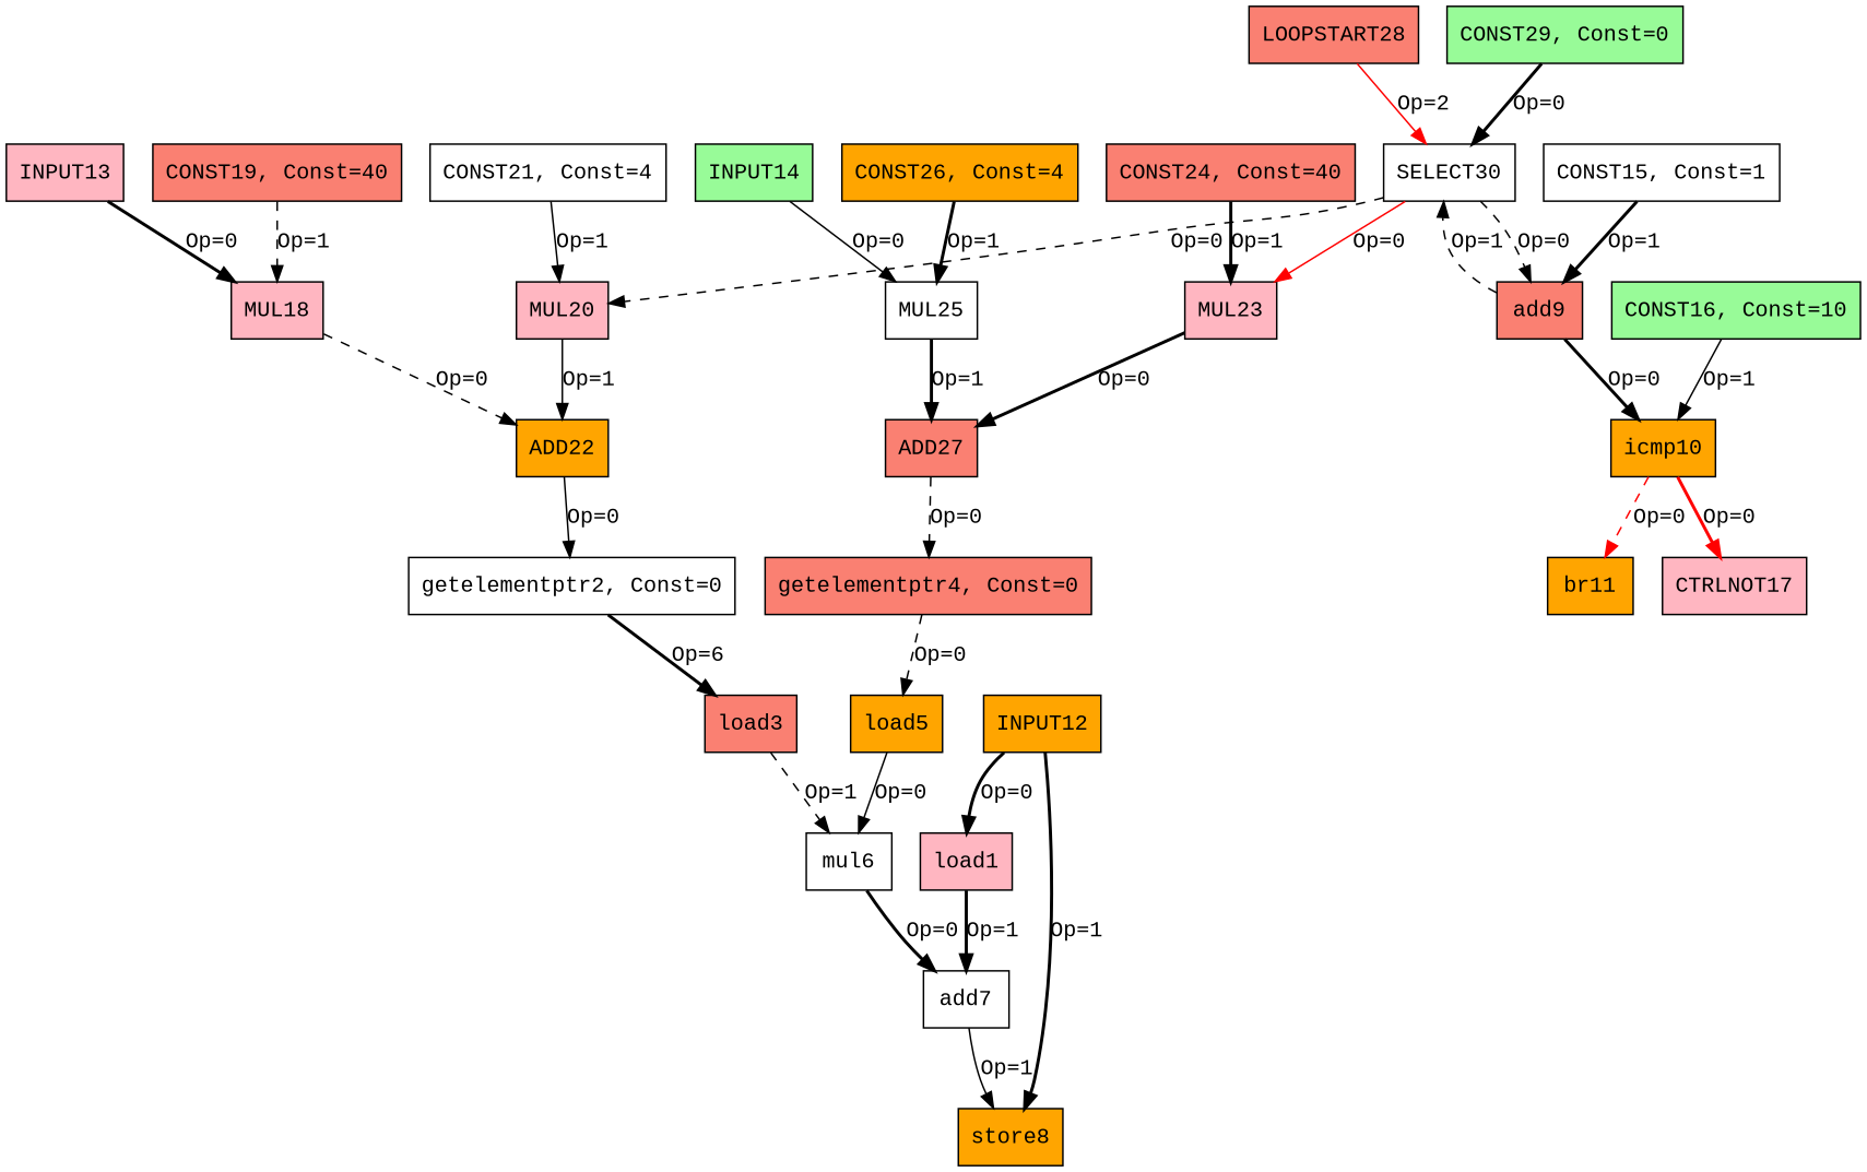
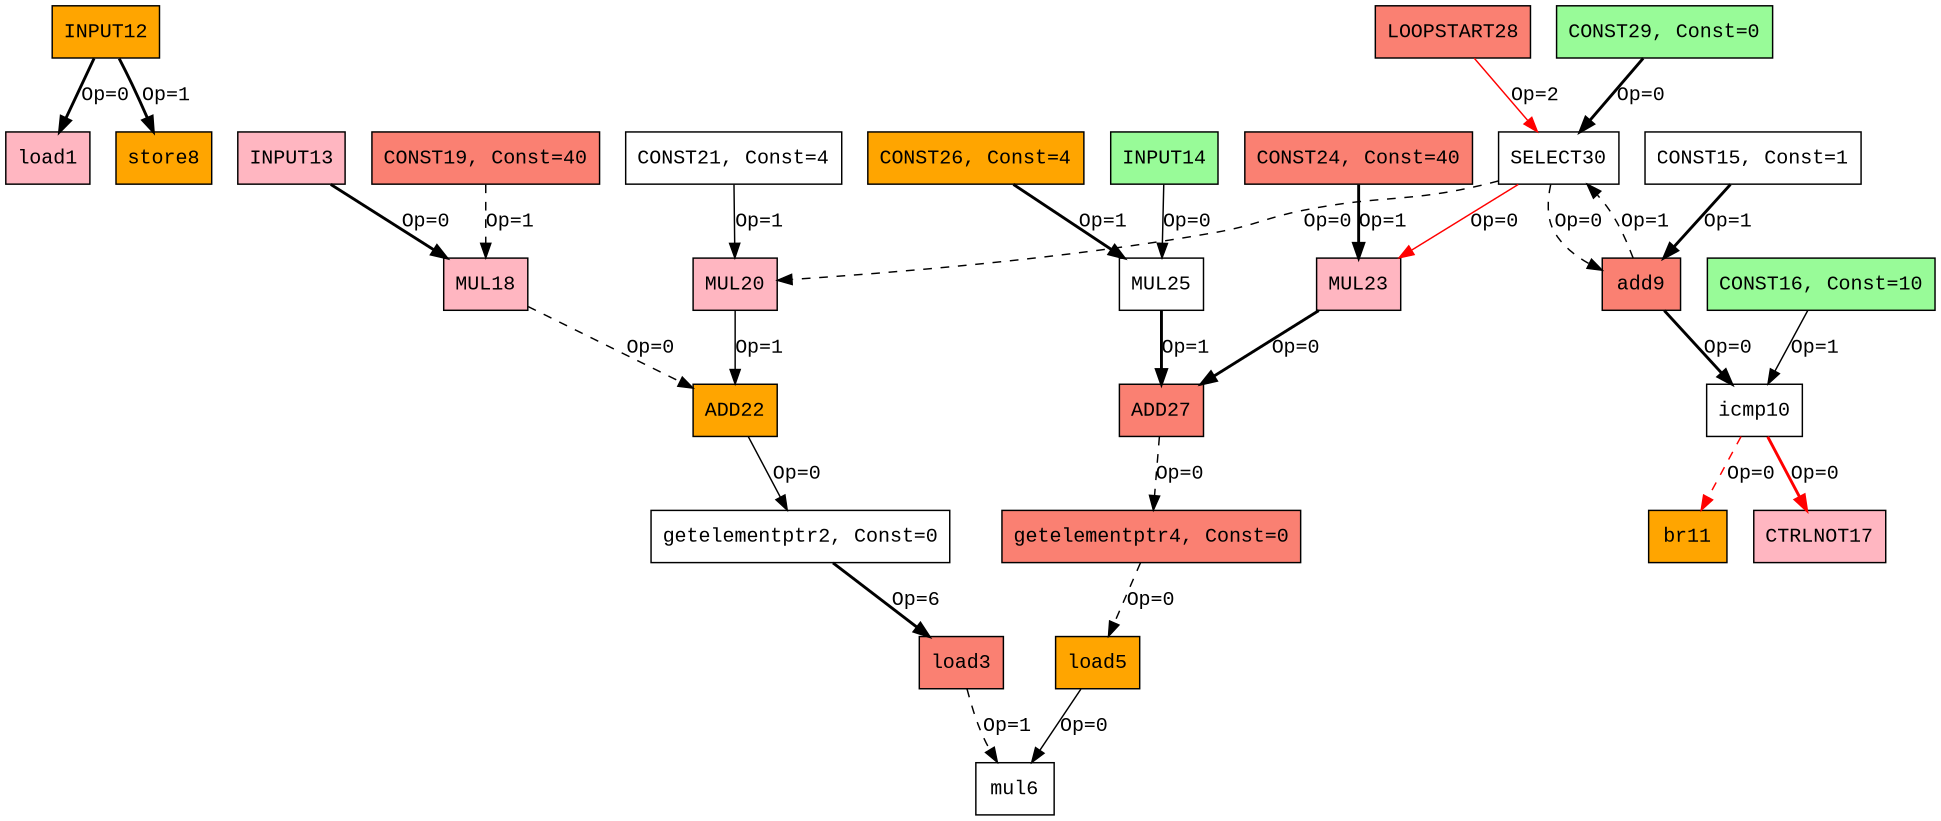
  digraph {
    fontname="Liberation Mono"
    node [color=black fillcolor=white fontname="Liberation Mono" shape=box style=filled]
    edge [color=black fontname="Liberation Mono" style=bold]
    n1 [fillcolor=lightpink label=load1]
-   n2 [label=add7]
    n3 [fillcolor=orange label=store8]
    n4 [label="getelementptr2, Const=0"]
    n5 [fillcolor=salmon label=load3]
    n6 [label=mul6]
    n7 [fillcolor=salmon label="getelementptr4, Const=0"]
    n8 [fillcolor=orange label=load5]
    n9 [fillcolor=salmon label=add9]
-   n10 [fillcolor=orange label=icmp10]
+   n10 [label=icmp10]
    n11 [label=SELECT30]
    n12 [fillcolor=orange label=br11]
    n13 [fillcolor=lightpink label=CTRLNOT17]
    n14 [fillcolor=lightpink label=MUL20]
    n15 [fillcolor=lightpink label=MUL23]
    n16 [fillcolor=orange label=INPUT12]
    n17 [fillcolor=lightpink label=INPUT13]
    n18 [fillcolor=lightpink label=MUL18]
    n19 [fillcolor=orange label=ADD22]
    n20 [fillcolor=palegreen label=INPUT14]
    n21 [label=MUL25]
    n22 [fillcolor=salmon label=ADD27]
    n23 [label="CONST15, Const=1"]
    n24 [fillcolor=palegreen label="CONST16, Const=10"]
    n25 [fillcolor=salmon label="CONST19, Const=40"]
    n26 [label="CONST21, Const=4"]
    n27 [fillcolor=salmon label="CONST24, Const=40"]
    n28 [fillcolor=orange label="CONST26, Const=4"]
    n29 [fillcolor=salmon label=LOOPSTART28]
    n30 [fillcolor=palegreen label="CONST29, Const=0"]
-   n1 -> n2 [label="Op=1"]
-   n2 -> n3 [label="Op=1" style=solid]
    n4 -> n5 [label="Op=6"]
    n5 -> n6 [label="Op=1" style=dashed]
-   n6 -> n2 [label="Op=0"]
    n7 -> n8 [label="Op=0" style=dashed]
    n8 -> n6 [label="Op=0" style=solid]
    n9 -> n10 [label="Op=0"]
    n9 -> n11 [label="Op=1" style=dashed]
    n10 -> n12 [color=red label="Op=0" style=dashed]
    n10 -> n13 [color=red label="Op=0"]
    n11 -> n9 [label="Op=0" style=dashed]
    n11 -> n14 [label="Op=0" style=dashed]
    n11 -> n15 [color=red label="Op=0" style=solid]
    n14 -> n19 [label="Op=1" style=solid]
    n15 -> n22 [label="Op=0"]
    n16 -> n1 [label="Op=0"]
    n16 -> n3 [label="Op=1"]
    n17 -> n18 [label="Op=0"]
    n18 -> n19 [label="Op=0" style=dashed]
    n19 -> n4 [label="Op=0" style=solid]
    n20 -> n21 [label="Op=0" style=solid]
    n21 -> n22 [label="Op=1"]
    n22 -> n7 [label="Op=0" style=dashed]
    n23 -> n9 [label="Op=1"]
    n24 -> n10 [label="Op=1" style=solid]
    n25 -> n18 [label="Op=1" style=dashed]
    n26 -> n14 [label="Op=1" style=solid]
    n27 -> n15 [label="Op=1"]
    n28 -> n21 [label="Op=1"]
    n29 -> n11 [color=red label="Op=2" style=solid]
    n30 -> n11 [label="Op=0"]
  }
